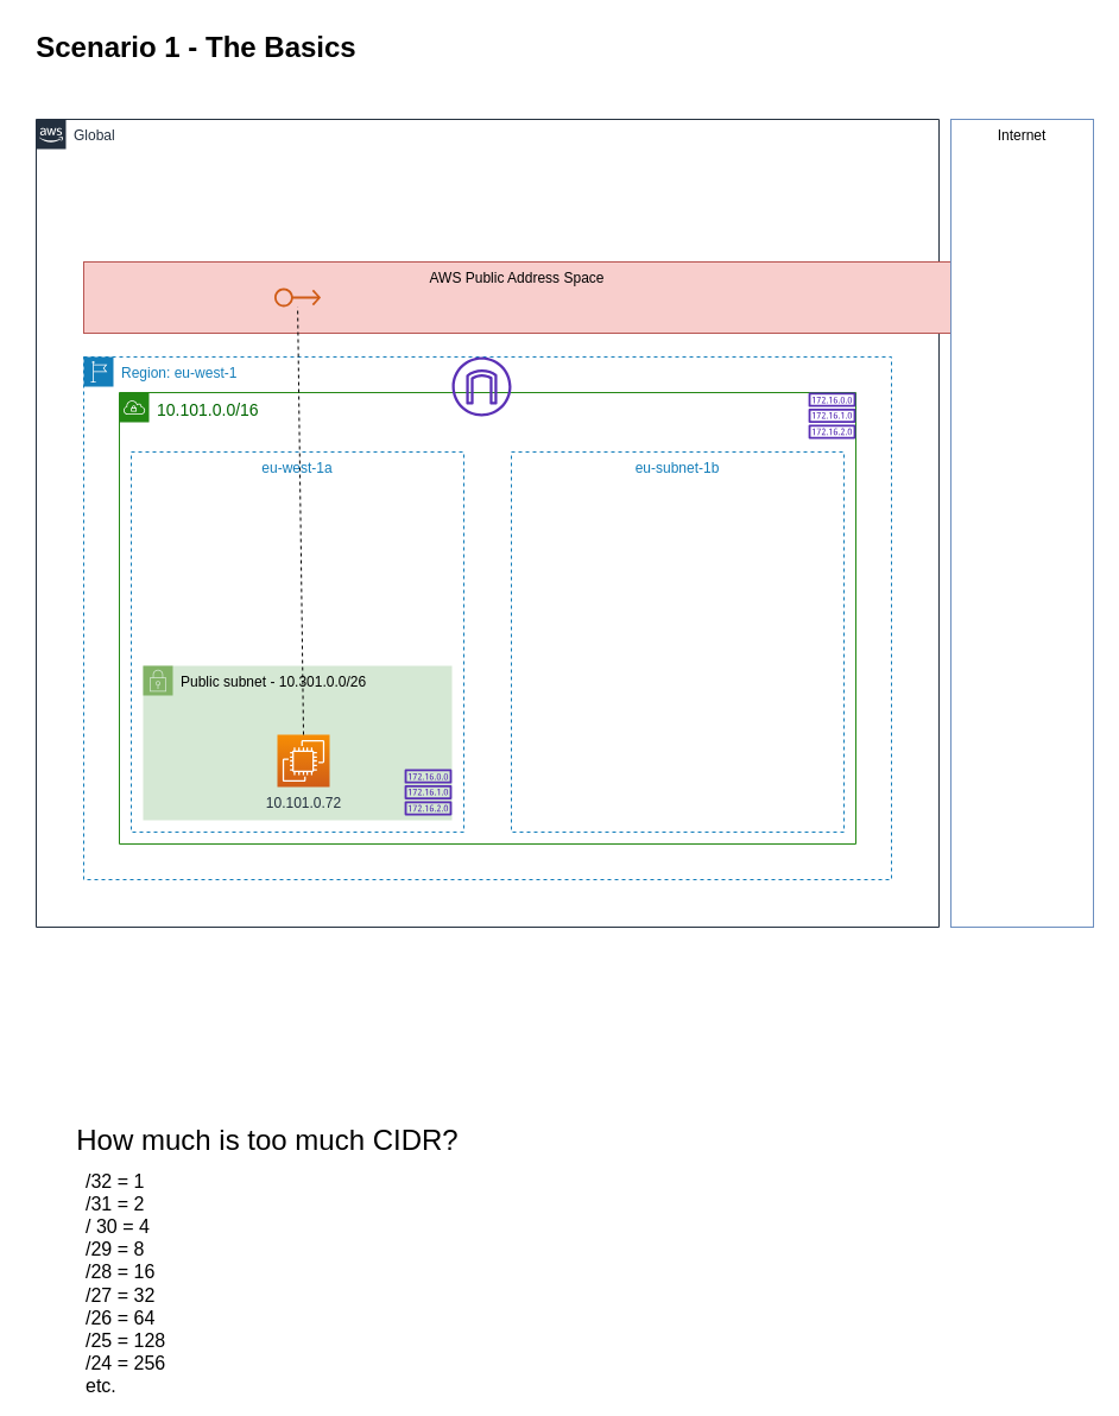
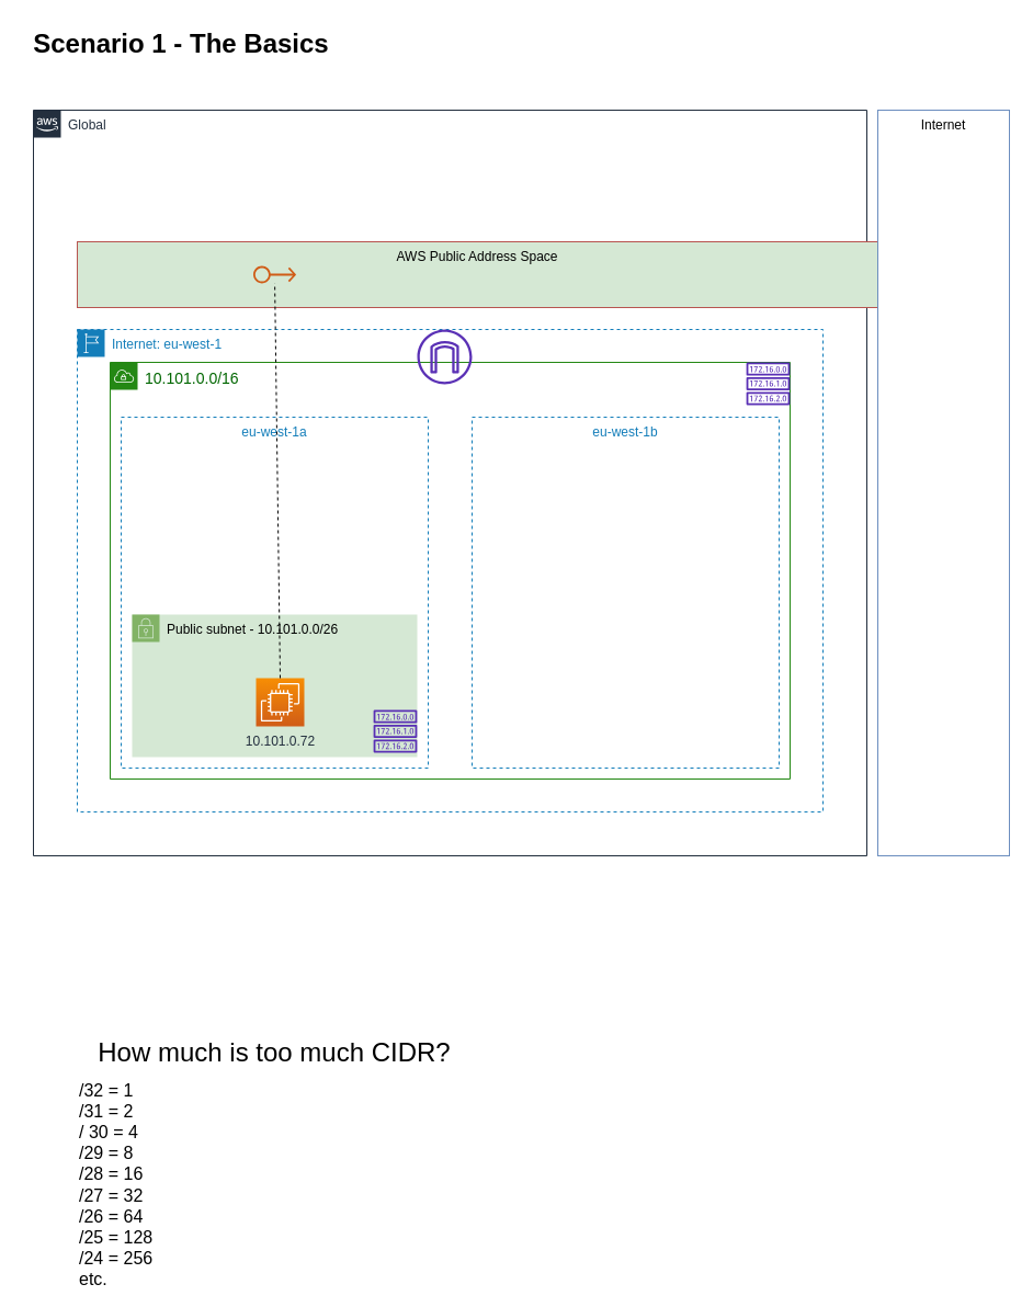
  <mxCell id="0" />
  <mxCell id="1" parent="0" />
  <mxCell id="2" value="&lt;font style=&quot;font-size: 14px&quot; color=&quot;#006600&quot;&gt;10.101.0.0/16&lt;/font&gt;" style="points=[[0,0],[0.25,0],[0.5,0],[0.75,0],[1,0],[1,0.25],[1,0.5],[1,0.75],[1,1],[0.75,1],[0.5,1],[0.25,1],[0,1],[0,0.75],[0,0.5],[0,0.25]];outlineConnect=0;gradientColor=none;html=1;whiteSpace=wrap;fontSize=12;fontStyle=0;shape=mxgraph.aws4.group;grIcon=mxgraph.aws4.group_vpc;strokeColor=#248814;fillColor=none;verticalAlign=top;align=left;spacingLeft=30;fontColor=#AAB7B8;dashed=0;shadow=0;" parent="1" vertex="1"><mxGeometry x="100" y="330" width="620" height="380" as="geometry" /></mxCell>
  <mxCell id="3" value="Global" style="points=[[0,0],[0.25,0],[0.5,0],[0.75,0],[1,0],[1,0.25],[1,0.5],[1,0.75],[1,1],[0.75,1],[0.5,1],[0.25,1],[0,1],[0,0.75],[0,0.5],[0,0.25]];outlineConnect=0;gradientColor=none;html=1;whiteSpace=wrap;fontSize=12;fontStyle=0;shape=mxgraph.aws4.group;grIcon=mxgraph.aws4.group_aws_cloud_alt;strokeColor=#232F3E;fillColor=none;verticalAlign=top;align=left;spacingLeft=30;fontColor=#232F3E;dashed=0;shadow=0;" parent="1" vertex="1"><mxGeometry x="30" y="100" width="760" height="680" as="geometry" /></mxCell>
- <mxCell id="4" value="Region: eu-west-1" style="points=[[0,0],[0.25,0],[0.5,0],[0.75,0],[1,0],[1,0.25],[1,0.5],[1,0.75],[1,1],[0.75,1],[0.5,1],[0.25,1],[0,1],[0,0.75],[0,0.5],[0,0.25]];outlineConnect=0;gradientColor=none;html=1;whiteSpace=wrap;fontSize=12;fontStyle=0;shape=mxgraph.aws4.group;grIcon=mxgraph.aws4.group_region;strokeColor=#147EBA;fillColor=none;verticalAlign=top;align=left;spacingLeft=30;fontColor=#147EBA;dashed=1;shadow=0;" parent="1" vertex="1"><mxGeometry x="70" y="300" width="680" height="440" as="geometry" /></mxCell>
+ <mxCell id="4" value="Internet: eu-west-1" style="points=[[0,0],[0.25,0],[0.5,0],[0.75,0],[1,0],[1,0.25],[1,0.5],[1,0.75],[1,1],[0.75,1],[0.5,1],[0.25,1],[0,1],[0,0.75],[0,0.5],[0,0.25]];outlineConnect=0;gradientColor=none;html=1;whiteSpace=wrap;fontSize=12;fontStyle=0;shape=mxgraph.aws4.group;grIcon=mxgraph.aws4.group_region;strokeColor=#147EBA;fillColor=none;verticalAlign=top;align=left;spacingLeft=30;fontColor=#147EBA;dashed=1;shadow=0;" parent="1" vertex="1"><mxGeometry x="70" y="300" width="680" height="440" as="geometry" /></mxCell>
  <mxCell id="5" value="eu-west-1a" style="fillColor=none;strokeColor=#147EBA;dashed=1;verticalAlign=top;fontStyle=0;fontColor=#147EBA;shadow=0;" parent="1" vertex="1"><mxGeometry x="110" y="380" width="280" height="320" as="geometry" /></mxCell>
- <mxCell id="6" value="eu-subnet-1b" style="fillColor=none;strokeColor=#147EBA;dashed=1;verticalAlign=top;fontStyle=0;fontColor=#147EBA;shadow=0;" parent="1" vertex="1"><mxGeometry x="430" y="380" width="280" height="320" as="geometry" /></mxCell>
- <mxCell id="7" value="Public subnet - 10.301.0.0/26" style="points=[[0,0],[0.25,0],[0.5,0],[0.75,0],[1,0],[1,0.25],[1,0.5],[1,0.75],[1,1],[0.75,1],[0.5,1],[0.25,1],[0,1],[0,0.75],[0,0.5],[0,0.25]];outlineConnect=0;html=1;whiteSpace=wrap;fontSize=12;fontStyle=0;shape=mxgraph.aws4.group;grIcon=mxgraph.aws4.group_security_group;grStroke=0;strokeColor=#82b366;fillColor=#d5e8d4;verticalAlign=top;align=left;spacingLeft=30;dashed=0;shadow=0;" parent="1" vertex="1"><mxGeometry x="120" y="560" width="260" height="130" as="geometry" /></mxCell>
+ <mxCell id="6" value="eu-west-1b" style="fillColor=none;strokeColor=#147EBA;dashed=1;verticalAlign=top;fontStyle=0;fontColor=#147EBA;shadow=0;" parent="1" vertex="1"><mxGeometry x="430" y="380" width="280" height="320" as="geometry" /></mxCell>
+ <mxCell id="7" value="Public subnet - 10.101.0.0/26" style="points=[[0,0],[0.25,0],[0.5,0],[0.75,0],[1,0],[1,0.25],[1,0.5],[1,0.75],[1,1],[0.75,1],[0.5,1],[0.25,1],[0,1],[0,0.75],[0,0.5],[0,0.25]];outlineConnect=0;html=1;whiteSpace=wrap;fontSize=12;fontStyle=0;shape=mxgraph.aws4.group;grIcon=mxgraph.aws4.group_security_group;grStroke=0;strokeColor=#82b366;fillColor=#d5e8d4;verticalAlign=top;align=left;spacingLeft=30;dashed=0;shadow=0;" parent="1" vertex="1"><mxGeometry x="120" y="560" width="260" height="130" as="geometry" /></mxCell>
  <mxCell id="8" value="10.101.0.72" style="points=[[0,0,0],[0.25,0,0],[0.5,0,0],[0.75,0,0],[1,0,0],[0,1,0],[0.25,1,0],[0.5,1,0],[0.75,1,0],[1,1,0],[0,0.25,0],[0,0.5,0],[0,0.75,0],[1,0.25,0],[1,0.5,0],[1,0.75,0]];outlineConnect=0;fontColor=#232F3E;gradientColor=#F78E04;gradientDirection=north;fillColor=#D05C17;strokeColor=#ffffff;dashed=0;verticalLabelPosition=bottom;verticalAlign=top;align=center;html=1;fontSize=12;fontStyle=0;aspect=fixed;shape=mxgraph.aws4.resourceIcon;resIcon=mxgraph.aws4.ec2;shadow=0;" parent="1" vertex="1"><mxGeometry x="233" y="618" width="44" height="44" as="geometry" /></mxCell>
- <mxCell id="9" value="AWS Public Address Space" style="fillColor=#f8cecc;strokeColor=#b85450;dashed=0;verticalAlign=top;fontStyle=0;shadow=0;" parent="1" vertex="1"><mxGeometry x="70" y="220" width="730" height="60" as="geometry" /></mxCell>
+ <mxCell id="9" value="AWS Public Address Space" style="fillColor=#d5e8d4;strokeColor=#b85450;dashed=0;verticalAlign=top;fontStyle=0;shadow=0;" parent="1" vertex="1"><mxGeometry x="70" y="220" width="730" height="60" as="geometry" /></mxCell>
  <mxCell id="10" value="Internet" style="fillColor=#ffffff;strokeColor=#6c8ebf;dashed=0;verticalAlign=top;fontStyle=0;shadow=0;" parent="1" vertex="1"><mxGeometry x="800" y="100" width="120" height="680" as="geometry" /></mxCell>
  <mxCell id="11" value="&lt;b&gt;&lt;font style=&quot;font-size: 24px&quot;&gt;Scenario 1 - The Basics&lt;/font&gt;&lt;/b&gt;" style="text;html=1;strokeColor=none;fillColor=none;align=center;verticalAlign=middle;whiteSpace=wrap;rounded=0;shadow=0;fontSize=14;" parent="1" vertex="1"><mxGeometry x="20" y="20" width="290" height="40" as="geometry" /></mxCell>
- <mxCell id="12" value="&lt;font style=&quot;font-size: 24px&quot;&gt;How much is too much CIDR?&lt;/font&gt;" style="text;html=1;strokeColor=none;fillColor=none;align=center;verticalAlign=middle;whiteSpace=wrap;rounded=0;shadow=0;fontSize=14;" parent="1" vertex="1"><mxGeometry x="40" y="950" width="370" height="20" as="geometry" /></mxCell>
+ <mxCell id="12" value="&lt;font style=&quot;font-size: 24px&quot;&gt;How much is too much CIDR?&lt;/font&gt;" style="text;html=1;strokeColor=none;fillColor=none;align=center;verticalAlign=middle;whiteSpace=wrap;rounded=0;shadow=0;fontSize=14;" parent="1" vertex="1"><mxGeometry x="65" y="950" width="370" height="20" as="geometry" /></mxCell>
  <mxCell id="13" value="&lt;font style=&quot;font-size: 16px&quot;&gt;/32 = 1&lt;br&gt;/31 = 2&lt;br&gt;/ 30 = 4&lt;br&gt;/29 = 8&lt;br&gt;/28 = 16&lt;br&gt;/27 = 32&lt;br&gt;/26 = 64&lt;br&gt;/25 = 128&lt;br&gt;/24 = 256&lt;br&gt;etc.&lt;/font&gt;" style="text;html=1;strokeColor=none;fillColor=none;align=left;verticalAlign=middle;whiteSpace=wrap;rounded=0;shadow=0;fontSize=14;" parent="1" vertex="1"><mxGeometry x="70" y="990" width="340" height="180" as="geometry" /></mxCell>
  <mxCell id="14" value="" style="outlineConnect=0;fontColor=#232F3E;gradientColor=none;fillColor=#5A30B5;strokeColor=none;dashed=0;verticalLabelPosition=bottom;verticalAlign=top;align=center;html=1;fontSize=12;fontStyle=0;aspect=fixed;pointerEvents=1;shape=mxgraph.aws4.internet_gateway;" vertex="1" parent="1"><mxGeometry x="380" y="300" width="50" height="50" as="geometry" /></mxCell>
  <mxCell id="15" value="" style="outlineConnect=0;fontColor=#232F3E;gradientColor=none;fillColor=#5A30B5;strokeColor=none;dashed=0;verticalLabelPosition=bottom;verticalAlign=top;align=center;html=1;fontSize=12;fontStyle=0;aspect=fixed;pointerEvents=1;shape=mxgraph.aws4.route_table;" vertex="1" parent="1"><mxGeometry x="340" y="647" width="40" height="38.97" as="geometry" /></mxCell>
  <mxCell id="16" value="" style="outlineConnect=0;fontColor=#232F3E;gradientColor=none;fillColor=#5A30B5;strokeColor=none;dashed=0;verticalLabelPosition=bottom;verticalAlign=top;align=center;html=1;fontSize=12;fontStyle=0;aspect=fixed;pointerEvents=1;shape=mxgraph.aws4.route_table;" vertex="1" parent="1"><mxGeometry x="680" y="330" width="40" height="38.97" as="geometry" /></mxCell>
  <mxCell id="17" value="" style="outlineConnect=0;fontColor=#232F3E;gradientColor=none;fillColor=#D05C17;strokeColor=none;dashed=0;verticalLabelPosition=bottom;verticalAlign=top;align=center;html=1;fontSize=12;fontStyle=0;aspect=fixed;pointerEvents=1;shape=mxgraph.aws4.elastic_ip_address;" vertex="1" parent="1"><mxGeometry x="230.5" y="241.75" width="39" height="16.5" as="geometry" /></mxCell>
  <mxCell id="18" value="" style="endArrow=none;dashed=1;html=1;exitX=0.5;exitY=0;exitDx=0;exitDy=0;exitPerimeter=0;" edge="1" parent="1" source="8" target="17"><mxGeometry width="50" height="50" relative="1" as="geometry"><mxPoint x="690" y="410" as="sourcePoint" /><mxPoint x="740" y="360" as="targetPoint" /></mxGeometry></mxCell>
